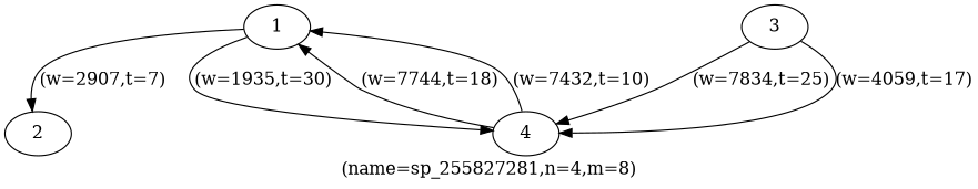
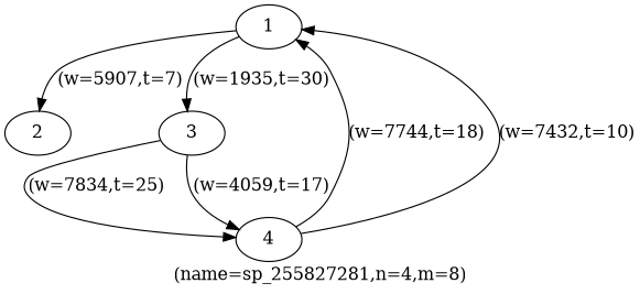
  digraph {
    label="(name=sp_255827281,n=4,m=8)"
    n1 [label=1]
    n2 [label=2]
    n3 [label=4]
    n4 [label=3]
-   n1 -> n2 [label="(w=2907,t=7)"]
-   n1 -> n3 [label="(w=1935,t=30)"]
+   n1 -> n2 [label="(w=5907,t=7)"]
+   n1 -> n4 [label="(w=1935,t=30)"]
    n3 -> n1 [label="(w=7744,t=18)"]
    n3 -> n1 [label="(w=7432,t=10)"]
    n4 -> n3 [label="(w=7834,t=25)"]
    n4 -> n3 [label="(w=4059,t=17)"]
  }
